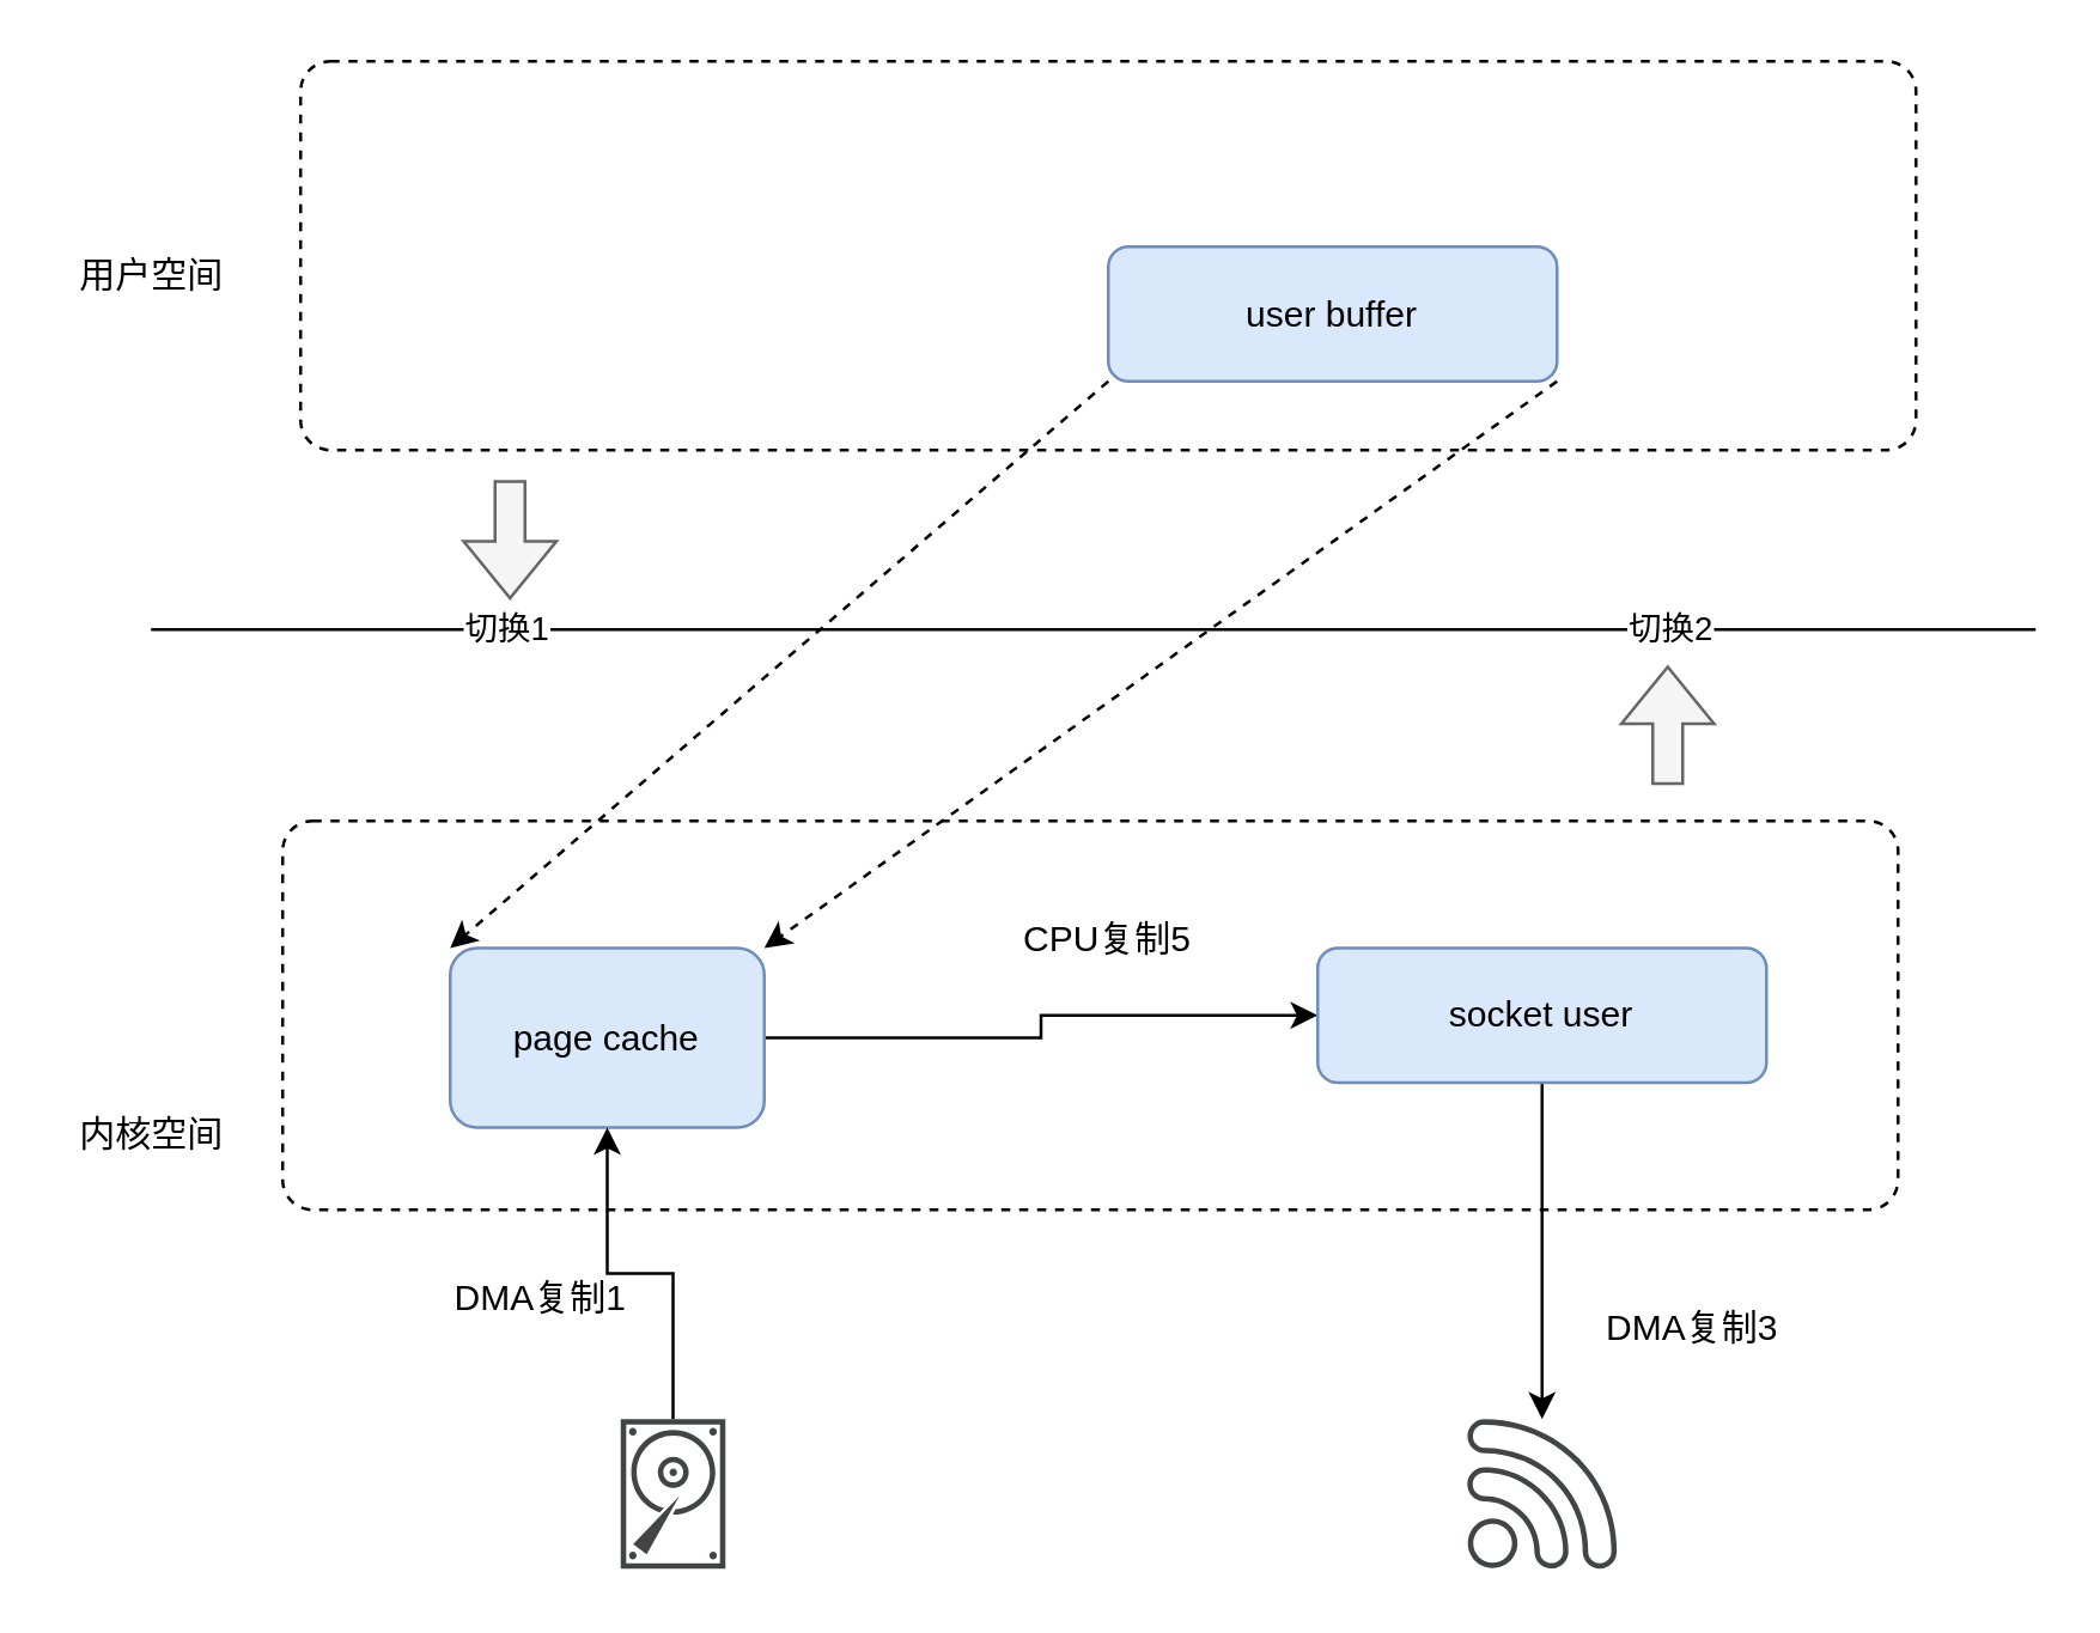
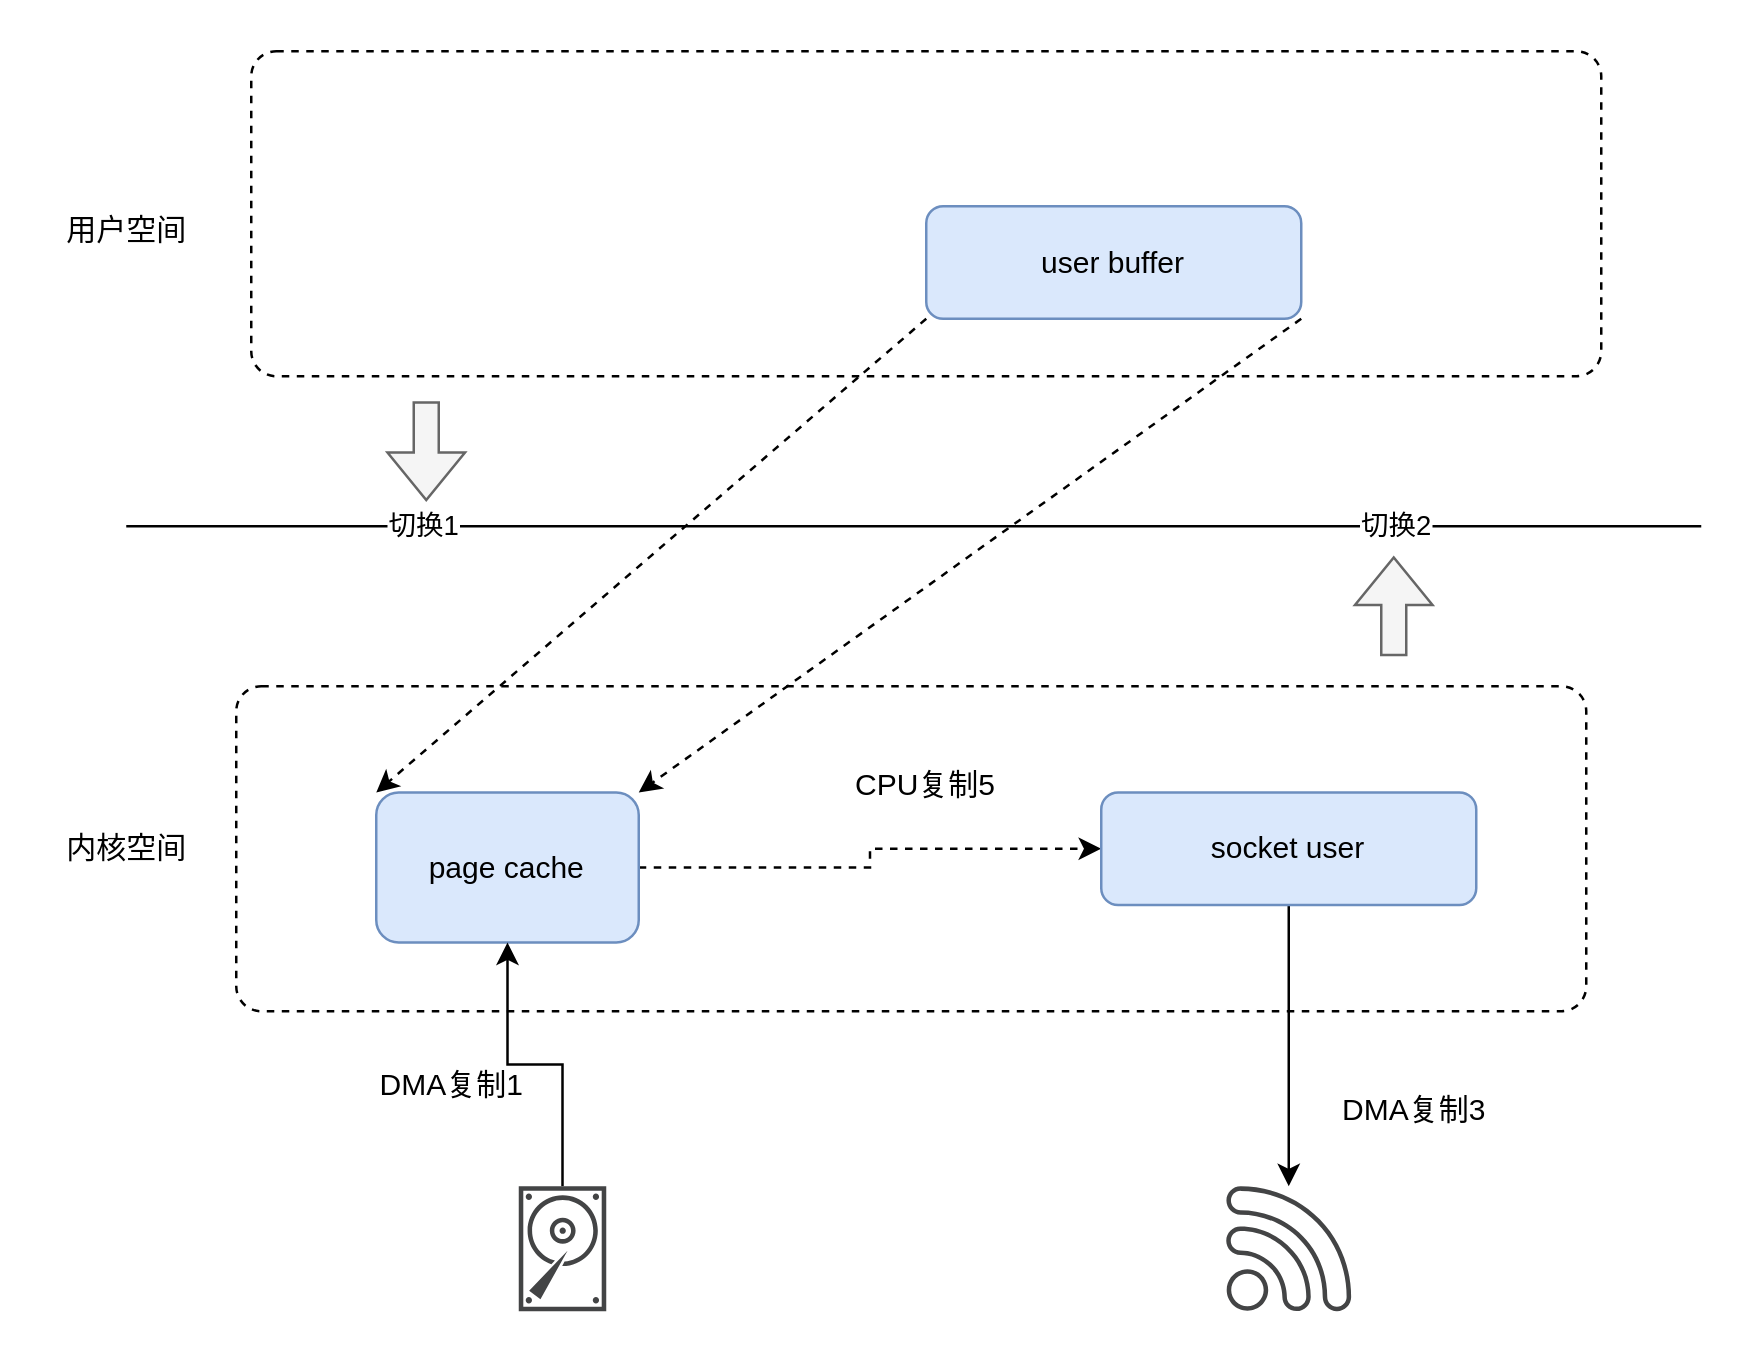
  <mxCell id="0" />
  <mxCell id="1" parent="0" />
  <mxCell id="2" value="" style="html=1;align=center;verticalAlign=top;rounded=1;absoluteArcSize=1;arcSize=20;dashed=1;" vertex="1" parent="1"><mxGeometry x="100" y="20" width="540" height="130" as="geometry" /></mxCell>
  <mxCell id="3" value="" style="html=1;align=center;verticalAlign=top;rounded=1;absoluteArcSize=1;arcSize=20;dashed=1;" vertex="1" parent="1"><mxGeometry x="94" y="274" width="540" height="130" as="geometry" /></mxCell>
  <mxCell id="4" value="" style="endArrow=none;html=1;rounded=0;" edge="1" parent="1"><mxGeometry width="50" height="50" relative="1" as="geometry"><mxPoint x="50" y="210" as="sourcePoint" /><mxPoint x="680" y="210" as="targetPoint" /></mxGeometry></mxCell>
  <mxCell id="5" value="切换1" style="edgeLabel;html=1;align=center;verticalAlign=middle;resizable=0;points=[];fontColor=#000000;" vertex="1" connectable="0" parent="4"><mxGeometry x="-0.625" y="1" relative="1" as="geometry"><mxPoint as="offset" /></mxGeometry></mxCell>
  <mxCell id="6" value="切换2" style="edgeLabel;html=1;align=center;verticalAlign=middle;resizable=0;points=[];fontColor=#000000;" vertex="1" connectable="0" parent="4"><mxGeometry x="0.61" y="1" relative="1" as="geometry"><mxPoint as="offset" /></mxGeometry></mxCell>
  <mxCell id="7" value="用户空间" style="text;html=1;align=center;verticalAlign=middle;resizable=0;points=[];autosize=1;strokeColor=none;fillColor=none;" vertex="1" parent="1"><mxGeometry x="20" y="82" width="60" height="20" as="geometry" /></mxCell>
- <mxCell id="8" value="内核空间" style="text;html=1;align=center;verticalAlign=middle;resizable=0;points=[];autosize=1;strokeColor=none;fillColor=none;" vertex="1" parent="1"><mxGeometry x="20" y="369" width="60" height="20" as="geometry" /></mxCell>
+ <mxCell id="8" value="内核空间" style="text;html=1;align=center;verticalAlign=middle;resizable=0;points=[];autosize=1;strokeColor=none;fillColor=none;" vertex="1" parent="1"><mxGeometry x="20" y="329" width="60" height="20" as="geometry" /></mxCell>
  <mxCell id="9" style="rounded=0;orthogonalLoop=1;jettySize=auto;html=1;exitX=0;exitY=1;exitDx=0;exitDy=0;entryX=0;entryY=0;entryDx=0;entryDy=0;dashed=1;" edge="1" parent="1" source="11" target="13"><mxGeometry relative="1" as="geometry" /></mxCell>
  <mxCell id="10" style="edgeStyle=none;rounded=0;orthogonalLoop=1;jettySize=auto;html=1;exitX=1;exitY=1;exitDx=0;exitDy=0;entryX=1;entryY=0;entryDx=0;entryDy=0;dashed=1;" edge="1" parent="1" source="11" target="13"><mxGeometry relative="1" as="geometry" /></mxCell>
  <mxCell id="11" value="user buffer" style="rounded=1;whiteSpace=wrap;html=1;fillColor=#dae8fc;strokeColor=#6c8ebf;" vertex="1" parent="1"><mxGeometry x="370" y="82" width="150" height="45" as="geometry" /></mxCell>
- <mxCell id="12" style="edgeStyle=orthogonalEdgeStyle;rounded=0;orthogonalLoop=1;jettySize=auto;html=1;exitX=1;exitY=0.5;exitDx=0;exitDy=0;" edge="1" parent="1" source="13" target="15"><mxGeometry relative="1" as="geometry" /></mxCell>
+ <mxCell id="12" style="edgeStyle=orthogonalEdgeStyle;rounded=0;orthogonalLoop=1;jettySize=auto;html=1;exitX=1;exitY=0.5;exitDx=0;exitDy=0;dashed=1;" edge="1" parent="1" source="13" target="15"><mxGeometry relative="1" as="geometry" /></mxCell>
  <mxCell id="13" value="page cache" style="rounded=1;whiteSpace=wrap;html=1;fillColor=#dae8fc;strokeColor=#6c8ebf;" vertex="1" parent="1"><mxGeometry x="150" y="316.5" width="105" height="60" as="geometry" /></mxCell>
  <mxCell id="14" value="" style="edgeStyle=orthogonalEdgeStyle;rounded=0;orthogonalLoop=1;jettySize=auto;html=1;" edge="1" parent="1" source="15" target="16"><mxGeometry relative="1" as="geometry" /></mxCell>
  <mxCell id="15" value="&lt;span&gt;socket user&lt;/span&gt;" style="rounded=1;whiteSpace=wrap;html=1;fillColor=#dae8fc;strokeColor=#6c8ebf;" vertex="1" parent="1"><mxGeometry x="440" y="316.5" width="150" height="45" as="geometry" /></mxCell>
  <mxCell id="16" value="" style="sketch=0;pointerEvents=1;shadow=0;dashed=0;html=1;strokeColor=none;fillColor=#434445;aspect=fixed;labelPosition=center;verticalLabelPosition=bottom;verticalAlign=top;align=center;outlineConnect=0;shape=mxgraph.vvd.wi_fi;" vertex="1" parent="1"><mxGeometry x="490" y="474" width="50" height="50" as="geometry" /></mxCell>
  <mxCell id="17" value="" style="edgeStyle=orthogonalEdgeStyle;rounded=0;orthogonalLoop=1;jettySize=auto;html=1;" edge="1" parent="1" source="18" target="13"><mxGeometry relative="1" as="geometry" /></mxCell>
  <mxCell id="18" value="" style="sketch=0;pointerEvents=1;shadow=0;dashed=0;html=1;strokeColor=none;fillColor=#434445;aspect=fixed;labelPosition=center;verticalLabelPosition=bottom;verticalAlign=top;align=center;outlineConnect=0;shape=mxgraph.vvd.disk;" vertex="1" parent="1"><mxGeometry x="207" y="474" width="35" height="50" as="geometry" /></mxCell>
  <mxCell id="19" value="DMA复制1" style="text;html=1;align=center;verticalAlign=middle;resizable=0;points=[];autosize=1;strokeColor=none;fillColor=none;" vertex="1" parent="1"><mxGeometry x="145" y="424" width="70" height="20" as="geometry" /></mxCell>
  <mxCell id="20" value="DMA复制3" style="text;html=1;align=center;verticalAlign=middle;resizable=0;points=[];autosize=1;strokeColor=none;fillColor=none;" vertex="1" parent="1"><mxGeometry x="530" y="434" width="70" height="20" as="geometry" /></mxCell>
  <mxCell id="21" value="" style="shape=flexArrow;endArrow=classic;html=1;rounded=0;fontColor=#000000;fillColor=#f5f5f5;strokeColor=#666666;" edge="1" parent="1"><mxGeometry width="50" height="50" relative="1" as="geometry"><mxPoint x="170" y="160" as="sourcePoint" /><mxPoint x="170" y="200" as="targetPoint" /></mxGeometry></mxCell>
  <mxCell id="22" value="" style="shape=flexArrow;endArrow=classic;html=1;rounded=0;fontColor=#000000;fillColor=#f5f5f5;strokeColor=#666666;" edge="1" parent="1"><mxGeometry width="50" height="50" relative="1" as="geometry"><mxPoint x="557" y="262" as="sourcePoint" /><mxPoint x="557" y="222" as="targetPoint" /></mxGeometry></mxCell>
  <mxCell id="23" value="CPU复制5" style="text;html=1;strokeColor=none;fillColor=none;align=center;verticalAlign=middle;whiteSpace=wrap;rounded=0;" vertex="1" parent="1"><mxGeometry x="340" y="299" width="60" height="30" as="geometry" /></mxCell>
